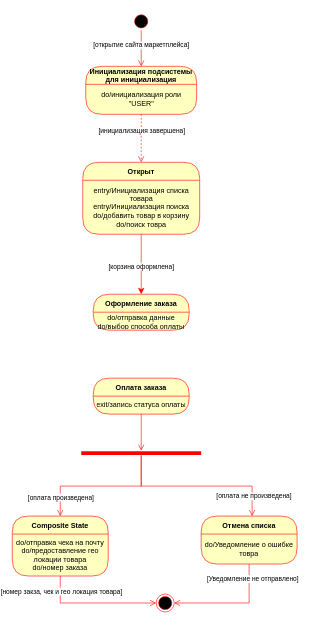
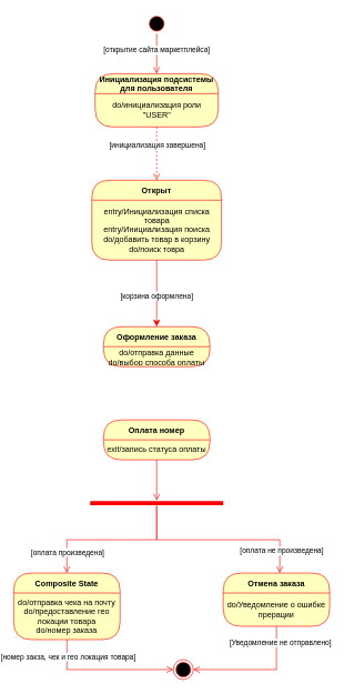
  <mxCell id="0" />
  <mxCell id="1" parent="0" />
  <mxCell id="2" value="" style="ellipse;html=1;shape=startState;fillColor=#000000;strokeColor=#ff0000;" parent="1" vertex="1"><mxGeometry x="220" y="20" width="30" height="30" as="geometry" /></mxCell>
  <mxCell id="3" value="" style="edgeStyle=orthogonalEdgeStyle;html=1;verticalAlign=bottom;endArrow=open;endSize=8;strokeColor=#ff0000;rounded=0;" parent="1" source="2" target="5" edge="1"><mxGeometry relative="1" as="geometry"><mxPoint x="235" y="110" as="targetPoint" /></mxGeometry></mxCell>
  <mxCell id="4" value="[открытие сайта маркетплейса]" style="edgeLabel;html=1;align=center;verticalAlign=middle;resizable=0;points=[];" parent="3" vertex="1" connectable="0"><mxGeometry x="-0.207" y="-1" relative="1" as="geometry"><mxPoint as="offset" /></mxGeometry></mxCell>
- <mxCell id="5" value="Инициализация подсистемы&#10;для инициализация" style="swimlane;fontStyle=1;align=center;verticalAlign=middle;childLayout=stackLayout;horizontal=1;startSize=30;horizontalStack=0;resizeParent=0;resizeLast=1;container=0;fontColor=#000000;collapsible=0;rounded=1;arcSize=30;strokeColor=#ff0000;fillColor=#ffffc0;swimlaneFillColor=#ffffc0;dropTarget=0;" parent="1" vertex="1"><mxGeometry x="142.5" y="110" width="185" height="80" as="geometry" /></mxCell>
+ <mxCell id="5" value="Инициализация подсистемы&#10;для пользователя" style="swimlane;fontStyle=1;align=center;verticalAlign=middle;childLayout=stackLayout;horizontal=1;startSize=30;horizontalStack=0;resizeParent=0;resizeLast=1;container=0;fontColor=#000000;collapsible=0;rounded=1;arcSize=30;strokeColor=#ff0000;fillColor=#ffffc0;swimlaneFillColor=#ffffc0;dropTarget=0;" parent="1" vertex="1"><mxGeometry x="142.5" y="110" width="185" height="80" as="geometry" /></mxCell>
  <mxCell id="6" value="do/инициализация роли &quot;USER&quot;" style="text;html=1;strokeColor=none;fillColor=none;align=center;verticalAlign=middle;spacingLeft=4;spacingRight=4;whiteSpace=wrap;overflow=hidden;rotatable=0;fontColor=#000000;" parent="5" vertex="1"><mxGeometry y="30" width="185" height="50" as="geometry" /></mxCell>
  <mxCell id="7" value="" style="edgeStyle=orthogonalEdgeStyle;html=1;verticalAlign=bottom;endArrow=open;endSize=8;strokeColor=#ff0000;rounded=0;dashed=1;" parent="1" source="5" target="9" edge="1"><mxGeometry relative="1" as="geometry"><mxPoint x="235" y="230" as="targetPoint" /></mxGeometry></mxCell>
  <mxCell id="8" value="[инициализация завершена]" style="edgeLabel;html=1;align=center;verticalAlign=middle;resizable=0;points=[];" parent="7" vertex="1" connectable="0"><mxGeometry x="-0.314" relative="1" as="geometry"><mxPoint as="offset" /></mxGeometry></mxCell>
  <mxCell id="9" value="Открыт" style="swimlane;fontStyle=1;align=center;verticalAlign=middle;childLayout=stackLayout;horizontal=1;startSize=30;horizontalStack=0;resizeParent=0;resizeLast=1;container=0;fontColor=#000000;collapsible=0;rounded=1;arcSize=30;strokeColor=#ff0000;fillColor=#ffffc0;swimlaneFillColor=#ffffc0;dropTarget=0;" parent="1" vertex="1"><mxGeometry x="137.5" y="270" width="195" height="120" as="geometry" /></mxCell>
  <mxCell id="10" value="entry/Инициализация списка товара&lt;div&gt;entry/Инициализация поиска&lt;/div&gt;&lt;div&gt;do/добавить товар в корзину&lt;/div&gt;&lt;div&gt;do/поиск товра&lt;/div&gt;" style="text;html=1;strokeColor=none;fillColor=none;align=center;verticalAlign=middle;spacingLeft=4;spacingRight=4;whiteSpace=wrap;overflow=hidden;rotatable=0;fontColor=#000000;" parent="9" vertex="1"><mxGeometry y="30" width="195" height="90" as="geometry" /></mxCell>
  <mxCell id="11" value="" style="edgeStyle=orthogonalEdgeStyle;html=1;verticalAlign=bottom;endArrow=classic;endSize=8;strokeColor=#ff0000;rounded=0;" parent="1" source="9" target="13" edge="1"><mxGeometry relative="1" as="geometry"><mxPoint x="235" y="490" as="targetPoint" /></mxGeometry></mxCell>
  <mxCell id="12" value="[корзина оформлена]" style="edgeLabel;html=1;align=center;verticalAlign=middle;resizable=0;points=[];" parent="11" vertex="1" connectable="0"><mxGeometry x="0.057" y="-1" relative="1" as="geometry"><mxPoint as="offset" /></mxGeometry></mxCell>
  <mxCell id="13" value="Оформление заказа" style="swimlane;fontStyle=1;align=center;verticalAlign=middle;childLayout=stackLayout;horizontal=1;startSize=30;horizontalStack=0;resizeParent=0;resizeLast=1;container=0;fontColor=#000000;collapsible=0;rounded=1;arcSize=30;strokeColor=#ff0000;fillColor=#ffffc0;swimlaneFillColor=#ffffc0;dropTarget=0;" parent="1" vertex="1"><mxGeometry x="155" y="490" width="160" height="60" as="geometry" /></mxCell>
  <mxCell id="14" value="do/отправка данные&lt;div&gt;do/выбор способа оплаты&lt;/div&gt;" style="text;html=1;strokeColor=none;fillColor=none;align=center;verticalAlign=middle;spacingLeft=4;spacingRight=4;whiteSpace=wrap;overflow=hidden;rotatable=0;fontColor=#000000;" parent="13" vertex="1"><mxGeometry y="30" width="160" height="30" as="geometry" /></mxCell>
- <mxCell id="15" value="Оплата заказа" style="swimlane;fontStyle=1;align=center;verticalAlign=middle;childLayout=stackLayout;horizontal=1;startSize=30;horizontalStack=0;resizeParent=0;resizeLast=1;container=0;fontColor=#000000;collapsible=0;rounded=1;arcSize=30;strokeColor=#ff0000;fillColor=#ffffc0;swimlaneFillColor=#ffffc0;dropTarget=0;" parent="1" vertex="1"><mxGeometry x="155" y="630" width="160" height="60" as="geometry" /></mxCell>
+ <mxCell id="15" value="Оплата номер" style="swimlane;fontStyle=1;align=center;verticalAlign=middle;childLayout=stackLayout;horizontal=1;startSize=30;horizontalStack=0;resizeParent=0;resizeLast=1;container=0;fontColor=#000000;collapsible=0;rounded=1;arcSize=30;strokeColor=#ff0000;fillColor=#ffffc0;swimlaneFillColor=#ffffc0;dropTarget=0;" parent="1" vertex="1"><mxGeometry x="155" y="630" width="160" height="60" as="geometry" /></mxCell>
  <mxCell id="16" value="exit/запись статуса оплаты" style="text;html=1;strokeColor=none;fillColor=none;align=center;verticalAlign=middle;spacingLeft=4;spacingRight=4;whiteSpace=wrap;overflow=hidden;rotatable=0;fontColor=#000000;" parent="15" vertex="1"><mxGeometry y="30" width="160" height="30" as="geometry" /></mxCell>
  <mxCell id="17" value="" style="edgeStyle=orthogonalEdgeStyle;html=1;verticalAlign=bottom;endArrow=open;endSize=8;strokeColor=#ff0000;rounded=0;entryX=0.5;entryY=0.1;entryDx=0;entryDy=0;entryPerimeter=0;" parent="1" source="15" edge="1" target="18"><mxGeometry relative="1" as="geometry"><mxPoint x="235" y="750" as="targetPoint" /></mxGeometry></mxCell>
  <mxCell id="18" value="" style="shape=line;html=1;strokeWidth=6;strokeColor=#ff0000;" vertex="1" parent="1"><mxGeometry x="135" y="750" width="200" height="10" as="geometry" /></mxCell>
  <mxCell id="19" value="" style="edgeStyle=orthogonalEdgeStyle;html=1;verticalAlign=bottom;endArrow=open;endSize=8;strokeColor=#ff0000;rounded=0;" edge="1" source="18" parent="1" target="21"><mxGeometry relative="1" as="geometry"><mxPoint x="235" y="830" as="targetPoint" /></mxGeometry></mxCell>
  <mxCell id="20" value="[оплата произведена]" style="edgeLabel;html=1;align=center;verticalAlign=middle;resizable=0;points=[];" vertex="1" connectable="0" parent="19"><mxGeometry x="0.728" relative="1" as="geometry"><mxPoint as="offset" /></mxGeometry></mxCell>
  <mxCell id="21" value="Composite State" style="swimlane;fontStyle=1;align=center;verticalAlign=middle;childLayout=stackLayout;horizontal=1;startSize=30;horizontalStack=0;resizeParent=0;resizeLast=1;container=0;fontColor=#000000;collapsible=0;rounded=1;arcSize=30;strokeColor=#ff0000;fillColor=#ffffc0;swimlaneFillColor=#ffffc0;dropTarget=0;" vertex="1" parent="1"><mxGeometry x="20" y="860" width="160" height="100" as="geometry" /></mxCell>
  <mxCell id="22" value="do/отправка чека на почту&lt;div&gt;do/предоставление гео локации товара&lt;/div&gt;&lt;div&gt;do/номер заказа&lt;/div&gt;" style="text;html=1;strokeColor=none;fillColor=none;align=center;verticalAlign=middle;spacingLeft=4;spacingRight=4;whiteSpace=wrap;overflow=hidden;rotatable=0;fontColor=#000000;" vertex="1" parent="21"><mxGeometry y="30" width="160" height="70" as="geometry" /></mxCell>
  <mxCell id="23" value="" style="edgeStyle=orthogonalEdgeStyle;html=1;verticalAlign=bottom;endArrow=open;endSize=8;strokeColor=#ff0000;rounded=0;entryX=0;entryY=0.5;entryDx=0;entryDy=0;" edge="1" source="21" parent="1" target="31"><mxGeometry relative="1" as="geometry"><mxPoint x="100" y="980" as="targetPoint" /><Array as="points"><mxPoint x="100" y="1005" /></Array></mxGeometry></mxCell>
  <mxCell id="24" value="[номер закза, чек и гео локация товара]" style="edgeLabel;html=1;align=center;verticalAlign=middle;resizable=0;points=[];" vertex="1" connectable="0" parent="23"><mxGeometry x="-0.756" y="1" relative="1" as="geometry"><mxPoint as="offset" /></mxGeometry></mxCell>
- <mxCell id="25" value="Отмена списка" style="swimlane;fontStyle=1;align=center;verticalAlign=middle;childLayout=stackLayout;horizontal=1;startSize=30;horizontalStack=0;resizeParent=0;resizeLast=1;container=0;fontColor=#000000;collapsible=0;rounded=1;arcSize=30;strokeColor=#ff0000;fillColor=#ffffc0;swimlaneFillColor=#ffffc0;dropTarget=0;" vertex="1" parent="1"><mxGeometry x="335" y="860" width="160" height="80" as="geometry" /></mxCell>
- <mxCell id="26" value="do/Уведомление о ошибке товра" style="text;html=1;strokeColor=none;fillColor=none;align=center;verticalAlign=middle;spacingLeft=4;spacingRight=4;whiteSpace=wrap;overflow=hidden;rotatable=0;fontColor=#000000;" vertex="1" parent="25"><mxGeometry y="30" width="160" height="50" as="geometry" /></mxCell>
+ <mxCell id="25" value="Отмена заказа" style="swimlane;fontStyle=1;align=center;verticalAlign=middle;childLayout=stackLayout;horizontal=1;startSize=30;horizontalStack=0;resizeParent=0;resizeLast=1;container=0;fontColor=#000000;collapsible=0;rounded=1;arcSize=30;strokeColor=#ff0000;fillColor=#ffffc0;swimlaneFillColor=#ffffc0;dropTarget=0;" vertex="1" parent="1"><mxGeometry x="335" y="860" width="160" height="80" as="geometry" /></mxCell>
+ <mxCell id="26" value="do/Уведомление о ошибке прерации" style="text;html=1;strokeColor=none;fillColor=none;align=center;verticalAlign=middle;spacingLeft=4;spacingRight=4;whiteSpace=wrap;overflow=hidden;rotatable=0;fontColor=#000000;" vertex="1" parent="25"><mxGeometry y="30" width="160" height="50" as="geometry" /></mxCell>
  <mxCell id="27" value="" style="edgeStyle=orthogonalEdgeStyle;html=1;verticalAlign=bottom;endArrow=open;endSize=8;strokeColor=#ff0000;rounded=0;" edge="1" source="25" parent="1" target="31"><mxGeometry relative="1" as="geometry"><mxPoint x="415" y="980" as="targetPoint" /><Array as="points"><mxPoint x="415" y="1005" /></Array></mxGeometry></mxCell>
  <mxCell id="28" value="[Уведомление не отправлено]" style="edgeLabel;html=1;align=center;verticalAlign=middle;resizable=0;points=[];" vertex="1" connectable="0" parent="27"><mxGeometry x="-0.747" y="5" relative="1" as="geometry"><mxPoint as="offset" /></mxGeometry></mxCell>
  <mxCell id="29" value="" style="edgeStyle=orthogonalEdgeStyle;html=1;verticalAlign=bottom;endArrow=open;endSize=8;strokeColor=#ff0000;rounded=0;exitX=0.51;exitY=0.5;exitDx=0;exitDy=0;exitPerimeter=0;" edge="1" source="18" parent="1" target="25"><mxGeometry relative="1" as="geometry"><mxPoint x="450" y="740" as="targetPoint" /><Array as="points"><mxPoint x="235" y="755" /><mxPoint x="235" y="810" /><mxPoint x="420" y="810" /></Array></mxGeometry></mxCell>
  <mxCell id="30" value="[оплата не произведена]" style="edgeLabel;html=1;align=center;verticalAlign=middle;resizable=0;points=[];" vertex="1" connectable="0" parent="29"><mxGeometry x="0.767" y="2" relative="1" as="geometry"><mxPoint as="offset" /></mxGeometry></mxCell>
  <mxCell id="31" value="" style="ellipse;html=1;shape=endState;fillColor=#000000;strokeColor=#ff0000;" vertex="1" parent="1"><mxGeometry x="260" y="990" width="30" height="30" as="geometry" /></mxCell>
